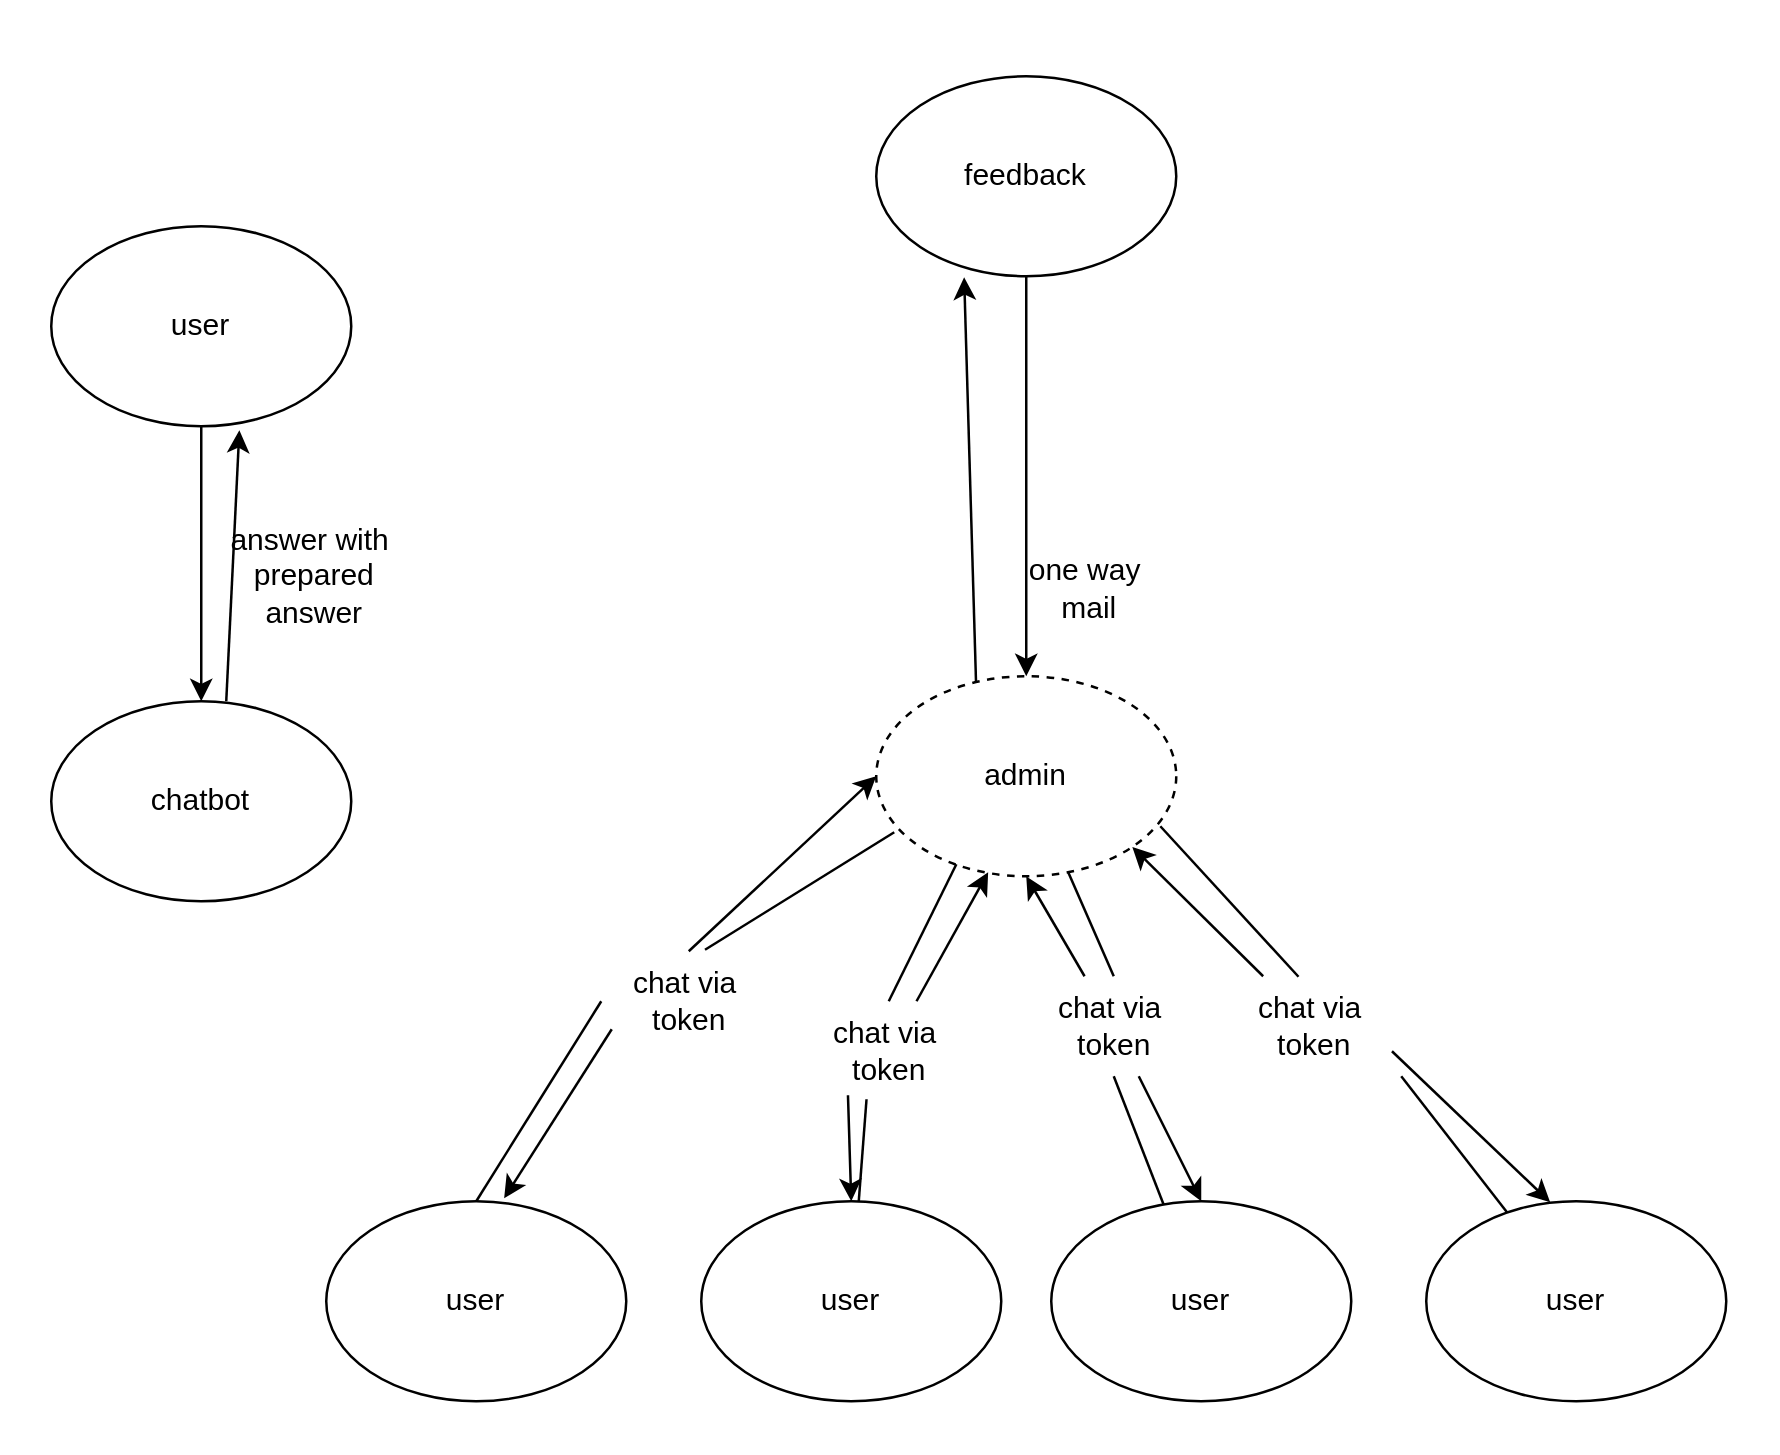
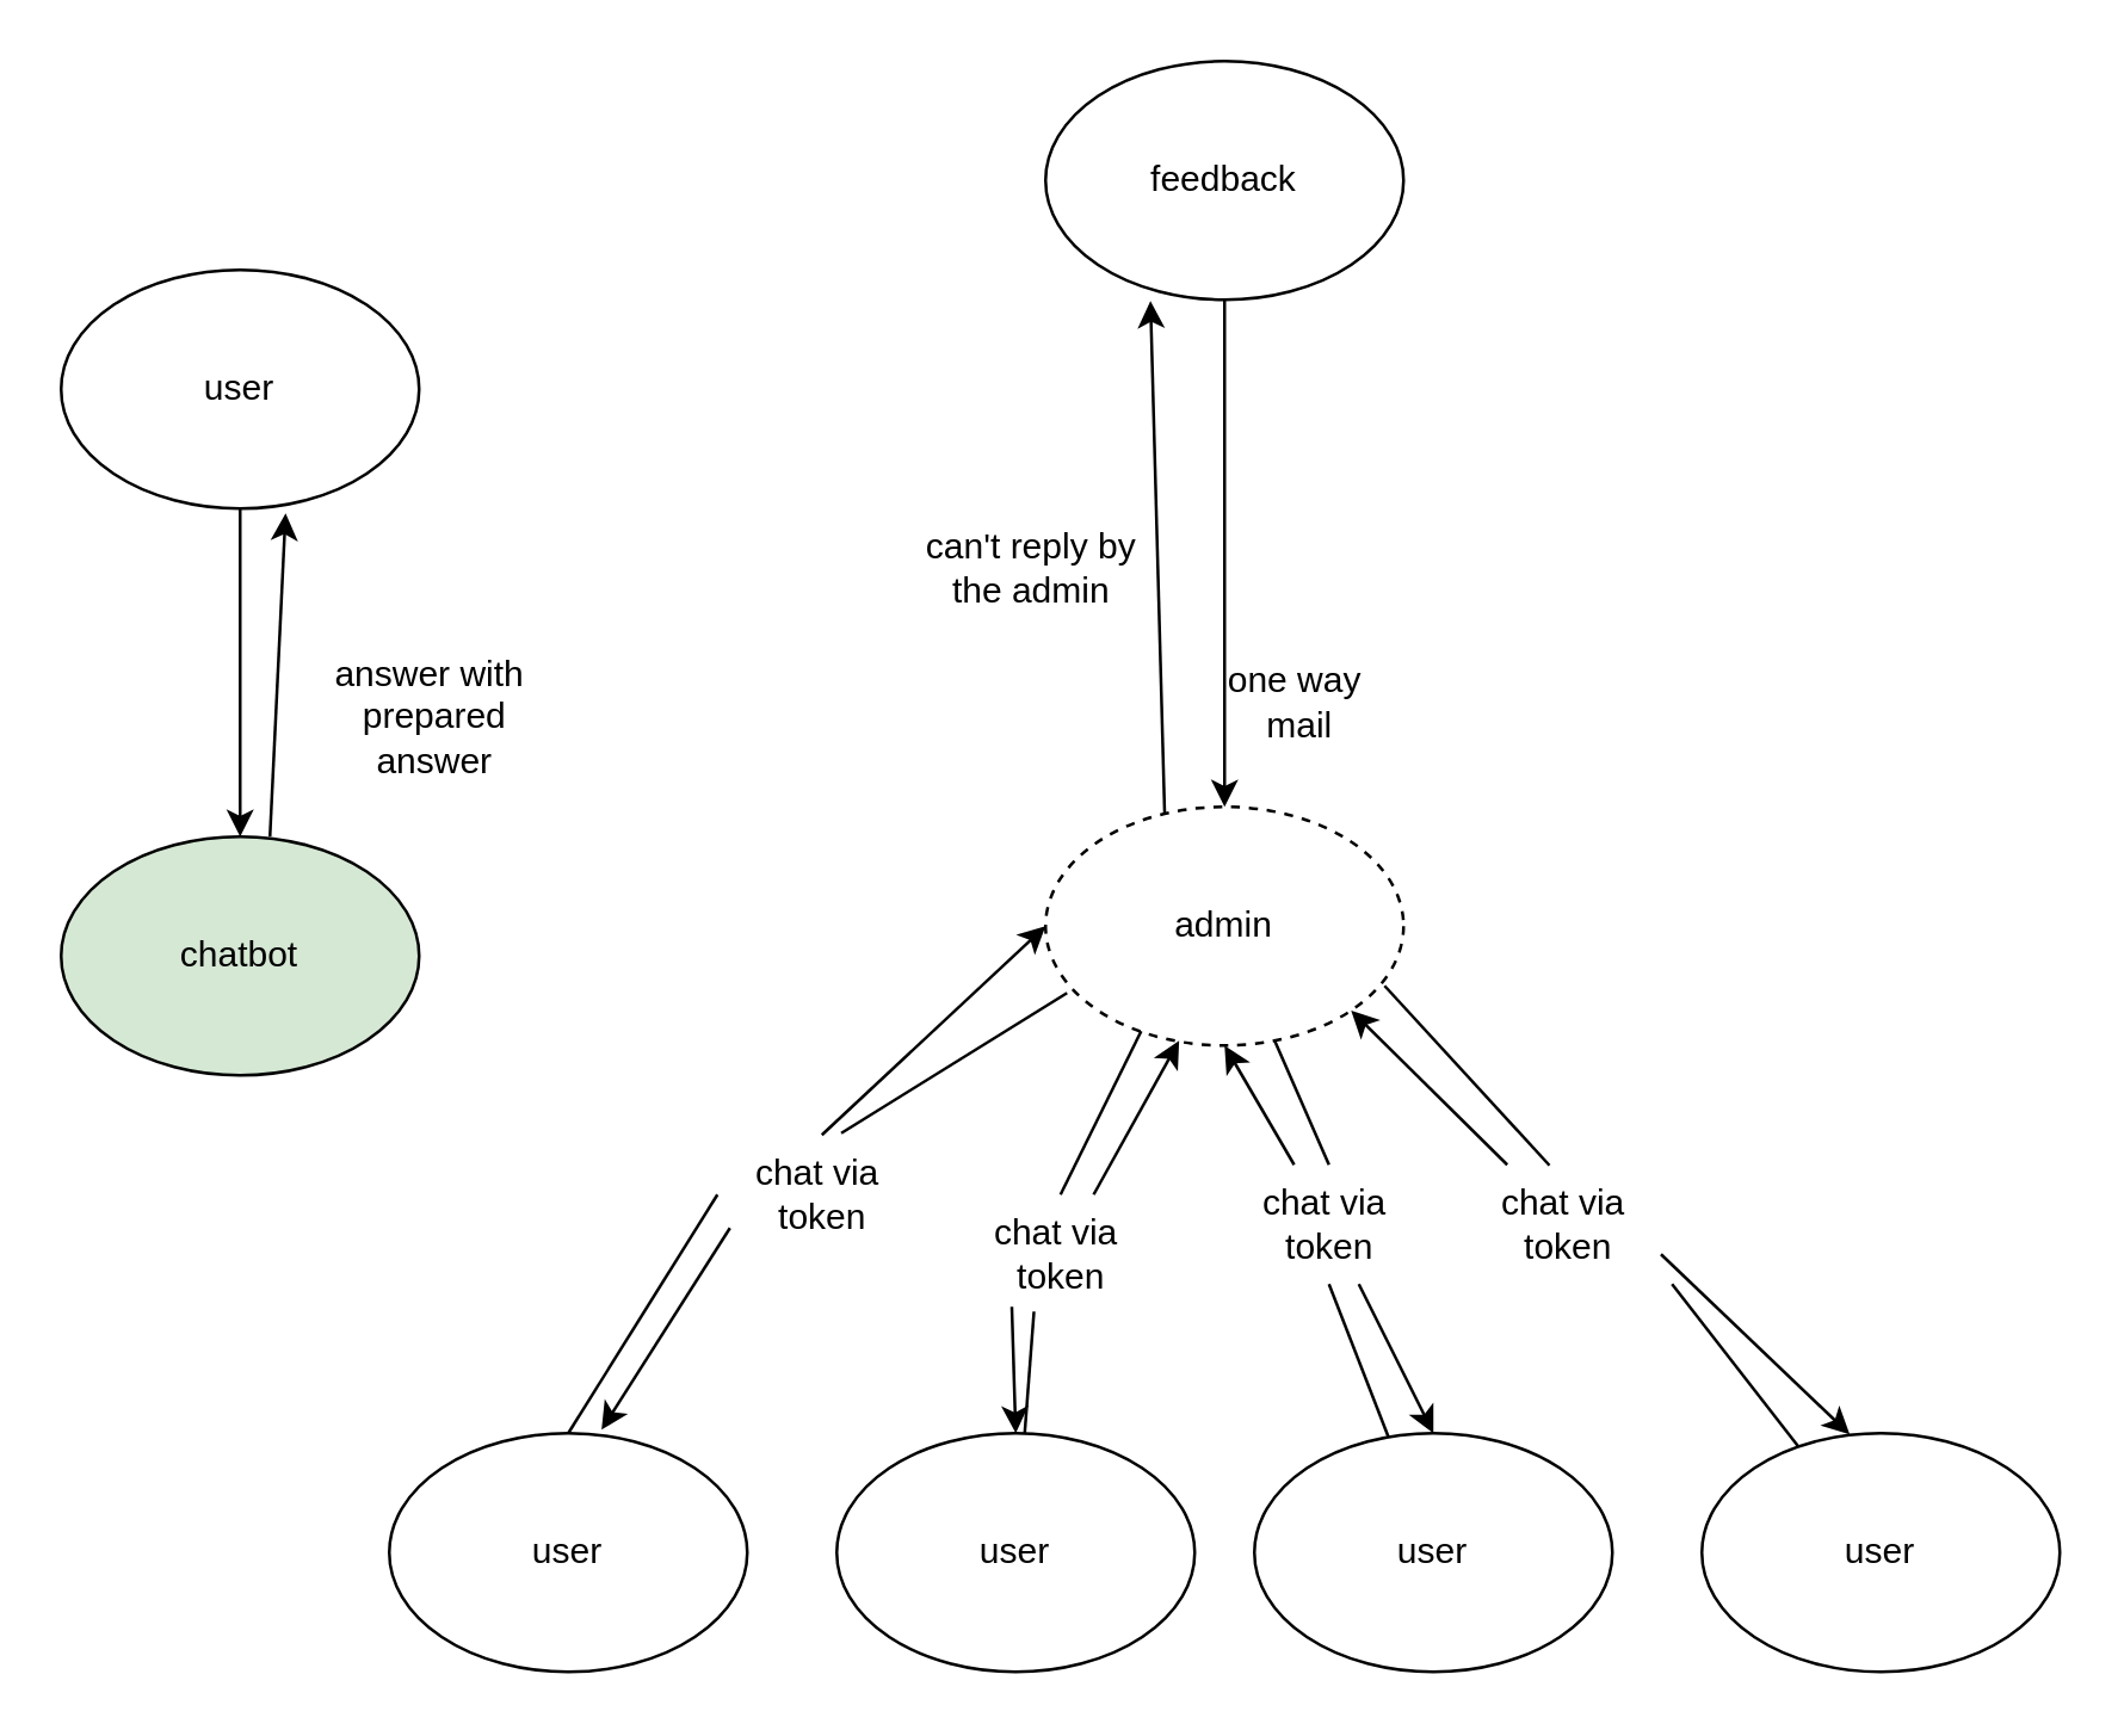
  <mxCell id="0" />
  <mxCell id="1" parent="0" />
  <mxCell id="2" style="edgeStyle=none;html=1;entryX=0.593;entryY=-0.015;entryDx=0;entryDy=0;entryPerimeter=0;exitX=0.06;exitY=0.78;exitDx=0;exitDy=0;exitPerimeter=0;startArrow=none;" parent="1" source="30" target="15" edge="1"><mxGeometry relative="1" as="geometry" /></mxCell>
  <mxCell id="3" style="edgeStyle=none;html=1;exitX=0.267;exitY=0.94;exitDx=0;exitDy=0;entryX=0.5;entryY=0;entryDx=0;entryDy=0;exitPerimeter=0;startArrow=none;" parent="1" source="27" target="13" edge="1"><mxGeometry relative="1" as="geometry" /></mxCell>
  <mxCell id="4" style="edgeStyle=none;html=1;entryX=0.5;entryY=0;entryDx=0;entryDy=0;startArrow=none;" parent="1" source="24" target="11" edge="1"><mxGeometry relative="1" as="geometry" /></mxCell>
  <mxCell id="5" style="edgeStyle=none;html=1;entryX=0.413;entryY=0.005;entryDx=0;entryDy=0;entryPerimeter=0;exitX=0.947;exitY=0.75;exitDx=0;exitDy=0;exitPerimeter=0;startArrow=none;" parent="1" source="21" target="9" edge="1"><mxGeometry relative="1" as="geometry" /></mxCell>
  <mxCell id="6" style="edgeStyle=none;html=1;entryX=0.293;entryY=1.005;entryDx=0;entryDy=0;entryPerimeter=0;exitX=0.333;exitY=0.05;exitDx=0;exitDy=0;exitPerimeter=0;" parent="1" source="7" target="17" edge="1"><mxGeometry relative="1" as="geometry" /></mxCell>
  <mxCell id="7" value="admin" style="ellipse;whiteSpace=wrap;html=1;dashed=1;" parent="1" vertex="1"><mxGeometry x="350" y="270" width="120" height="80" as="geometry" /></mxCell>
  <mxCell id="8" style="edgeStyle=none;html=1;entryX=1;entryY=1;entryDx=0;entryDy=0;startArrow=none;" parent="1" source="21" target="7" edge="1"><mxGeometry relative="1" as="geometry" /></mxCell>
  <mxCell id="9" value="user" style="ellipse;whiteSpace=wrap;html=1;" parent="1" vertex="1"><mxGeometry x="570" y="480" width="120" height="80" as="geometry" /></mxCell>
  <mxCell id="10" style="edgeStyle=none;html=1;entryX=0.5;entryY=1;entryDx=0;entryDy=0;startArrow=none;" parent="1" source="24" target="7" edge="1"><mxGeometry relative="1" as="geometry" /></mxCell>
  <mxCell id="11" value="user" style="ellipse;whiteSpace=wrap;html=1;" parent="1" vertex="1"><mxGeometry x="420" y="480" width="120" height="80" as="geometry" /></mxCell>
  <mxCell id="12" style="edgeStyle=none;html=1;entryX=0.373;entryY=0.98;entryDx=0;entryDy=0;entryPerimeter=0;startArrow=none;" parent="1" source="27" target="7" edge="1"><mxGeometry relative="1" as="geometry" /></mxCell>
  <mxCell id="13" value="user" style="ellipse;whiteSpace=wrap;html=1;" parent="1" vertex="1"><mxGeometry x="280" y="480" width="120" height="80" as="geometry" /></mxCell>
  <mxCell id="14" style="edgeStyle=none;html=1;exitX=0.5;exitY=0;exitDx=0;exitDy=0;entryX=0;entryY=0.5;entryDx=0;entryDy=0;startArrow=none;" parent="1" source="30" target="7" edge="1"><mxGeometry relative="1" as="geometry" /></mxCell>
  <mxCell id="15" value="user" style="ellipse;whiteSpace=wrap;html=1;" parent="1" vertex="1"><mxGeometry x="130" y="480" width="120" height="80" as="geometry" /></mxCell>
  <mxCell id="16" style="edgeStyle=none;html=1;" parent="1" source="17" target="7" edge="1"><mxGeometry relative="1" as="geometry" /></mxCell>
- <mxCell id="17" value="feedback" style="ellipse;whiteSpace=wrap;html=1;" parent="1" vertex="1"><mxGeometry x="350" y="30" width="120" height="80" as="geometry" /></mxCell>
+ <mxCell id="17" value="feedback" style="ellipse;whiteSpace=wrap;html=1;" parent="1" vertex="1"><mxGeometry x="350" y="20" width="120" height="80" as="geometry" /></mxCell>
+ <mxCell id="18" value="can't reply by &lt;br&gt;the admin" style="text;html=1;align=center;verticalAlign=middle;resizable=0;points=[];autosize=1;strokeColor=none;fillColor=none;" parent="1" vertex="1"><mxGeometry x="300" y="170" width="90" height="40" as="geometry" /></mxCell>
  <mxCell id="19" value="" style="edgeStyle=none;html=1;entryX=0.413;entryY=0.005;entryDx=0;entryDy=0;entryPerimeter=0;exitX=0.947;exitY=0.75;exitDx=0;exitDy=0;exitPerimeter=0;endArrow=none;" parent="1" source="7" target="21" edge="1"><mxGeometry relative="1" as="geometry"><mxPoint x="463.64" y="330" as="sourcePoint" /><mxPoint x="619.56" y="480.4" as="targetPoint" /></mxGeometry></mxCell>
  <mxCell id="20" value="" style="edgeStyle=none;html=1;entryX=1;entryY=1;entryDx=0;entryDy=0;endArrow=none;" parent="1" source="9" target="21" edge="1"><mxGeometry relative="1" as="geometry"><mxPoint x="597.232" y="486.492" as="sourcePoint" /><mxPoint x="452.426" y="338.284" as="targetPoint" /></mxGeometry></mxCell>
  <mxCell id="21" value="chat via&amp;nbsp;&lt;br&gt;token" style="text;html=1;align=center;verticalAlign=middle;resizable=0;points=[];autosize=1;strokeColor=none;fillColor=none;" parent="1" vertex="1"><mxGeometry x="490" y="390" width="70" height="40" as="geometry" /></mxCell>
  <mxCell id="22" value="" style="edgeStyle=none;html=1;entryX=0.5;entryY=0;entryDx=0;entryDy=0;endArrow=none;" parent="1" source="7" target="24" edge="1"><mxGeometry relative="1" as="geometry"><mxPoint x="425.883" y="348.573" as="sourcePoint" /><mxPoint x="480" y="480" as="targetPoint" /></mxGeometry></mxCell>
  <mxCell id="23" value="" style="edgeStyle=none;html=1;entryX=0.5;entryY=1;entryDx=0;entryDy=0;endArrow=none;" parent="1" source="11" target="24" edge="1"><mxGeometry relative="1" as="geometry"><mxPoint x="464.117" y="481.427" as="sourcePoint" /><mxPoint x="410" y="350" as="targetPoint" /></mxGeometry></mxCell>
  <mxCell id="24" value="chat via&amp;nbsp;&lt;br&gt;token" style="text;html=1;align=center;verticalAlign=middle;resizable=0;points=[];autosize=1;strokeColor=none;fillColor=none;" parent="1" vertex="1"><mxGeometry x="410" y="390" width="70" height="40" as="geometry" /></mxCell>
  <mxCell id="25" value="" style="edgeStyle=none;html=1;entryX=0.373;entryY=0.98;entryDx=0;entryDy=0;entryPerimeter=0;endArrow=none;" parent="1" source="13" target="27" edge="1"><mxGeometry relative="1" as="geometry"><mxPoint x="352.361" y="480.858" as="sourcePoint" /><mxPoint x="394.76" y="348.4" as="targetPoint" /></mxGeometry></mxCell>
  <mxCell id="26" value="" style="edgeStyle=none;html=1;exitX=0.267;exitY=0.94;exitDx=0;exitDy=0;entryX=0.5;entryY=0;entryDx=0;entryDy=0;exitPerimeter=0;endArrow=none;" parent="1" source="7" target="27" edge="1"><mxGeometry relative="1" as="geometry"><mxPoint x="382.04" y="345.2" as="sourcePoint" /><mxPoint x="340" y="480" as="targetPoint" /></mxGeometry></mxCell>
  <mxCell id="27" value="chat via&amp;nbsp;&lt;br&gt;token" style="text;html=1;align=center;verticalAlign=middle;resizable=0;points=[];autosize=1;strokeColor=none;fillColor=none;" parent="1" vertex="1"><mxGeometry x="320" y="400" width="70" height="40" as="geometry" /></mxCell>
  <mxCell id="28" value="" style="edgeStyle=none;html=1;exitX=0.5;exitY=0;exitDx=0;exitDy=0;entryX=0;entryY=0.5;entryDx=0;entryDy=0;endArrow=none;" parent="1" source="15" target="30" edge="1"><mxGeometry relative="1" as="geometry"><mxPoint x="190" y="480" as="sourcePoint" /><mxPoint x="350" y="310" as="targetPoint" /></mxGeometry></mxCell>
  <mxCell id="29" value="" style="edgeStyle=none;html=1;entryX=0.593;entryY=-0.015;entryDx=0;entryDy=0;entryPerimeter=0;exitX=0.06;exitY=0.78;exitDx=0;exitDy=0;exitPerimeter=0;endArrow=none;" parent="1" source="7" target="30" edge="1"><mxGeometry relative="1" as="geometry"><mxPoint x="357.2" y="332.4" as="sourcePoint" /><mxPoint x="201.16" y="478.8" as="targetPoint" /></mxGeometry></mxCell>
  <mxCell id="30" value="chat via&amp;nbsp;&lt;br&gt;token" style="text;html=1;align=center;verticalAlign=middle;resizable=0;points=[];autosize=1;strokeColor=none;fillColor=none;" parent="1" vertex="1"><mxGeometry x="240" y="380" width="70" height="40" as="geometry" /></mxCell>
  <mxCell id="31" value="one way&amp;nbsp;&lt;br&gt;mail" style="text;html=1;align=center;verticalAlign=middle;resizable=0;points=[];autosize=1;strokeColor=none;fillColor=none;" parent="1" vertex="1"><mxGeometry x="400" y="215" width="70" height="40" as="geometry" /></mxCell>
  <mxCell id="32" style="edgeStyle=none;html=1;" parent="1" source="33" target="35" edge="1"><mxGeometry relative="1" as="geometry" /></mxCell>
  <mxCell id="33" value="user" style="ellipse;whiteSpace=wrap;html=1;" parent="1" vertex="1"><mxGeometry x="20" width="120" height="80" as="geometry" y="90" /></mxCell>
  <mxCell id="34" style="edgeStyle=none;html=1;entryX=0.627;entryY=1.02;entryDx=0;entryDy=0;entryPerimeter=0;" parent="1" target="33" edge="1"><mxGeometry relative="1" as="geometry"><mxPoint x="90" y="280" as="sourcePoint" /></mxGeometry></mxCell>
- <mxCell id="35" value="chatbot" style="ellipse;whiteSpace=wrap;html=1;" parent="1" vertex="1"><mxGeometry x="20" y="280" width="120" height="80" as="geometry" /></mxCell>
- <mxCell id="36" value="answer with&amp;nbsp;&lt;br&gt;prepared &lt;br&gt;answer" style="text;html=1;align=center;verticalAlign=middle;resizable=0;points=[];autosize=1;strokeColor=none;fillColor=none;" parent="1" vertex="1"><mxGeometry x="80" y="200" width="90" height="60" as="geometry" /></mxCell>
+ <mxCell id="35" value="chatbot" style="ellipse;whiteSpace=wrap;html=1;fillColor=#d5e8d4;" parent="1" vertex="1"><mxGeometry x="20" y="280" width="120" height="80" as="geometry" /></mxCell>
+ <mxCell id="36" value="answer with&amp;nbsp;&lt;br&gt;prepared &lt;br&gt;answer" style="text;html=1;align=center;verticalAlign=middle;resizable=0;points=[];autosize=1;strokeColor=none;fillColor=none;" parent="1" vertex="1"><mxGeometry x="100" y="210" width="90" height="60" as="geometry" /></mxCell>
